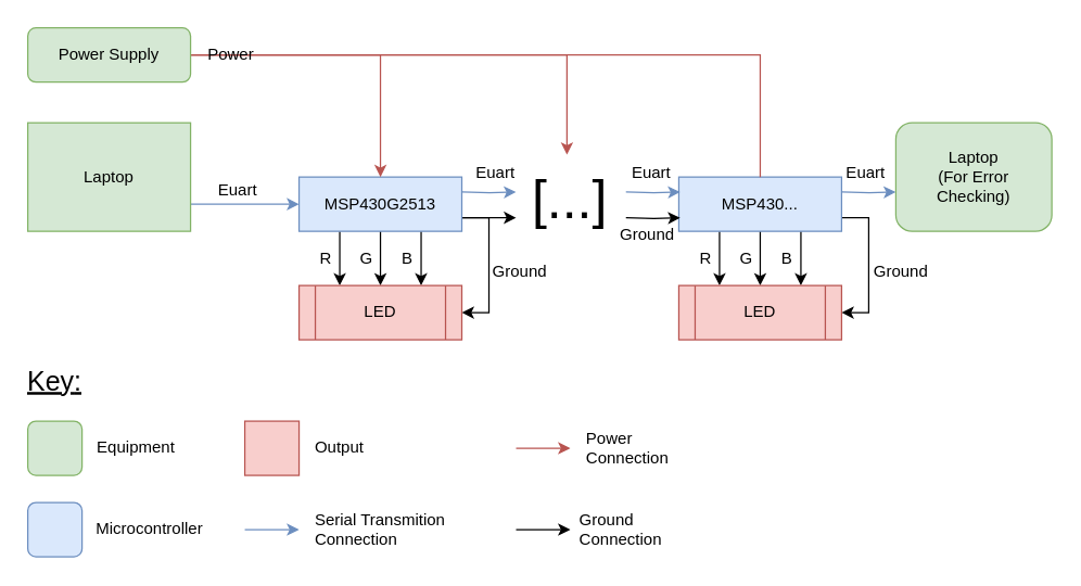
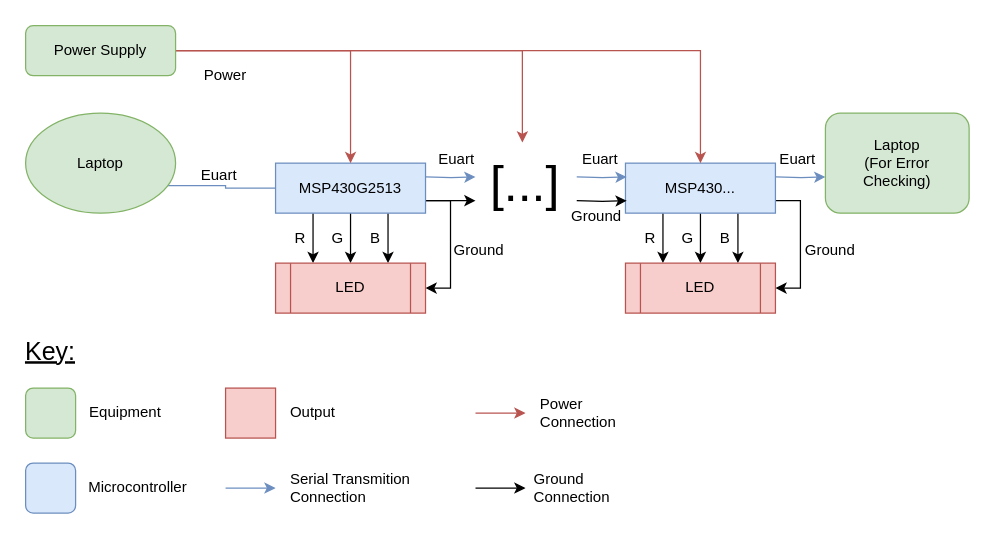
  <mxCell id="0" />
  <mxCell id="1" parent="0" />
  <mxCell id="2" value="Euart" style="text;html=1;strokeColor=none;fillColor=none;align=center;verticalAlign=middle;whiteSpace=wrap;rounded=0;" vertex="1" parent="1"><mxGeometry x="345" y="117" width="40" height="20" as="geometry" /></mxCell>
- <mxCell id="3" style="edgeStyle=orthogonalEdgeStyle;rounded=0;orthogonalLoop=1;jettySize=auto;html=1;exitX=1;exitY=0.75;exitDx=0;exitDy=0;entryX=0;entryY=0.5;entryDx=0;entryDy=0;fillColor=#dae8fc;strokeColor=#6c8ebf;" edge="1" parent="1" source="4" target="11"><mxGeometry relative="1" as="geometry" /></mxCell>
- <mxCell id="4" value="Laptop" style="rounded=0;whiteSpace=wrap;html=1;fillColor=#d5e8d4;strokeColor=#82b366;" vertex="1" parent="1"><mxGeometry x="20" y="90" width="120" height="80" as="geometry" /></mxCell>
+ <mxCell id="3" style="edgeStyle=orthogonalEdgeStyle;rounded=0;orthogonalLoop=1;jettySize=auto;html=1;exitX=1;exitY=0.75;exitDx=0;exitDy=0;entryX=0;entryY=0.5;entryDx=0;entryDy=0;fillColor=#dae8fc;strokeColor=#6c8ebf;endArrow=none;" edge="1" parent="1" source="4" target="11"><mxGeometry relative="1" as="geometry" /></mxCell>
+ <mxCell id="4" value="Laptop" style="ellipse;whiteSpace=wrap;html=1;fillColor=#d5e8d4;strokeColor=#82b366;" vertex="1" parent="1"><mxGeometry x="20" y="90" width="120" height="80" as="geometry" /></mxCell>
  <mxCell id="5" style="edgeStyle=orthogonalEdgeStyle;rounded=0;orthogonalLoop=1;jettySize=auto;html=1;exitX=0.25;exitY=1;exitDx=0;exitDy=0;entryX=0.25;entryY=0;entryDx=0;entryDy=0;" edge="1" parent="1" source="11" target="12"><mxGeometry relative="1" as="geometry" /></mxCell>
  <mxCell id="6" style="edgeStyle=orthogonalEdgeStyle;rounded=0;orthogonalLoop=1;jettySize=auto;html=1;exitX=0.5;exitY=1;exitDx=0;exitDy=0;" edge="1" parent="1" source="11" target="12"><mxGeometry relative="1" as="geometry" /></mxCell>
  <mxCell id="7" style="edgeStyle=orthogonalEdgeStyle;rounded=0;orthogonalLoop=1;jettySize=auto;html=1;exitX=0.75;exitY=1;exitDx=0;exitDy=0;entryX=0.75;entryY=0;entryDx=0;entryDy=0;" edge="1" parent="1" source="11" target="12"><mxGeometry relative="1" as="geometry" /></mxCell>
  <mxCell id="8" style="edgeStyle=orthogonalEdgeStyle;rounded=0;orthogonalLoop=1;jettySize=auto;html=1;exitX=1;exitY=0.5;exitDx=0;exitDy=0;fillColor=#dae8fc;strokeColor=#6c8ebf;" edge="1" parent="1"><mxGeometry relative="1" as="geometry"><mxPoint x="380" y="141" as="targetPoint" /><mxPoint x="340" y="141" as="sourcePoint" /></mxGeometry></mxCell>
  <mxCell id="9" style="edgeStyle=orthogonalEdgeStyle;rounded=0;orthogonalLoop=1;jettySize=auto;html=1;exitX=1;exitY=0.75;exitDx=0;exitDy=0;" edge="1" parent="1" source="11"><mxGeometry relative="1" as="geometry"><mxPoint x="380" y="160" as="targetPoint" /></mxGeometry></mxCell>
  <mxCell id="10" style="edgeStyle=orthogonalEdgeStyle;rounded=0;orthogonalLoop=1;jettySize=auto;html=1;exitX=1;exitY=0.75;exitDx=0;exitDy=0;entryX=1;entryY=0.5;entryDx=0;entryDy=0;" edge="1" parent="1" source="11" target="12"><mxGeometry relative="1" as="geometry" /></mxCell>
  <mxCell id="11" value="MSP430G2513" style="rounded=0;whiteSpace=wrap;html=1;fillColor=#dae8fc;strokeColor=#6c8ebf;" vertex="1" parent="1"><mxGeometry x="220" y="130" width="120" height="40" as="geometry" /></mxCell>
  <mxCell id="12" value="LED" style="shape=process;whiteSpace=wrap;html=1;backgroundOutline=1;fillColor=#f8cecc;strokeColor=#b85450;" vertex="1" parent="1"><mxGeometry x="220" y="210" width="120" height="40" as="geometry" /></mxCell>
  <mxCell id="13" value="R" style="text;html=1;strokeColor=none;fillColor=none;align=center;verticalAlign=middle;whiteSpace=wrap;rounded=0;" vertex="1" parent="1"><mxGeometry x="230" y="180" width="20" height="20" as="geometry" /></mxCell>
  <mxCell id="14" value="G" style="text;html=1;strokeColor=none;fillColor=none;align=center;verticalAlign=middle;whiteSpace=wrap;rounded=0;" vertex="1" parent="1"><mxGeometry x="260" y="180" width="20" height="20" as="geometry" /></mxCell>
  <mxCell id="15" value="B" style="text;html=1;strokeColor=none;fillColor=none;align=center;verticalAlign=middle;whiteSpace=wrap;rounded=0;fontStyle=0" vertex="1" parent="1"><mxGeometry x="290" y="180" width="20" height="20" as="geometry" /></mxCell>
  <mxCell id="16" value="Euart" style="text;html=1;strokeColor=none;fillColor=none;align=center;verticalAlign=middle;whiteSpace=wrap;rounded=0;" vertex="1" parent="1"><mxGeometry x="150" y="130" width="50" height="20" as="geometry" /></mxCell>
  <mxCell id="17" value="&lt;font style=&quot;font-size: 40px&quot;&gt;[...]&lt;/font&gt;" style="text;html=1;resizable=0;points=[];autosize=1;align=left;verticalAlign=top;spacingTop=-4;" vertex="1" parent="1"><mxGeometry x="390" y="120" width="70" height="30" as="geometry" /></mxCell>
  <mxCell id="18" value="Ground" style="text;html=1;strokeColor=none;fillColor=none;align=center;verticalAlign=middle;whiteSpace=wrap;rounded=0;" vertex="1" parent="1"><mxGeometry x="363" y="190" width="40" height="20" as="geometry" /></mxCell>
  <mxCell id="19" style="edgeStyle=orthogonalEdgeStyle;rounded=0;orthogonalLoop=1;jettySize=auto;html=1;exitX=0.25;exitY=1;exitDx=0;exitDy=0;entryX=0.25;entryY=0;entryDx=0;entryDy=0;" edge="1" parent="1" source="24" target="25"><mxGeometry relative="1" as="geometry" /></mxCell>
  <mxCell id="20" style="edgeStyle=orthogonalEdgeStyle;rounded=0;orthogonalLoop=1;jettySize=auto;html=1;exitX=0.5;exitY=1;exitDx=0;exitDy=0;" edge="1" parent="1" source="24" target="25"><mxGeometry relative="1" as="geometry" /></mxCell>
  <mxCell id="21" style="edgeStyle=orthogonalEdgeStyle;rounded=0;orthogonalLoop=1;jettySize=auto;html=1;exitX=0.75;exitY=1;exitDx=0;exitDy=0;entryX=0.75;entryY=0;entryDx=0;entryDy=0;" edge="1" parent="1" source="24" target="25"><mxGeometry relative="1" as="geometry" /></mxCell>
  <mxCell id="22" style="edgeStyle=orthogonalEdgeStyle;rounded=0;orthogonalLoop=1;jettySize=auto;html=1;exitX=1;exitY=0.5;exitDx=0;exitDy=0;fillColor=#dae8fc;strokeColor=#6c8ebf;" edge="1" parent="1"><mxGeometry relative="1" as="geometry"><mxPoint x="660" y="141" as="targetPoint" /><mxPoint x="620" y="141" as="sourcePoint" /></mxGeometry></mxCell>
  <mxCell id="23" style="edgeStyle=orthogonalEdgeStyle;rounded=0;orthogonalLoop=1;jettySize=auto;html=1;exitX=1;exitY=0.75;exitDx=0;exitDy=0;entryX=1;entryY=0.5;entryDx=0;entryDy=0;" edge="1" parent="1" source="24" target="25"><mxGeometry relative="1" as="geometry" /></mxCell>
  <mxCell id="24" value="MSP430..." style="rounded=0;whiteSpace=wrap;html=1;fillColor=#dae8fc;strokeColor=#6c8ebf;" vertex="1" parent="1"><mxGeometry x="500" y="130" width="120" height="40" as="geometry" /></mxCell>
  <mxCell id="25" value="LED" style="shape=process;whiteSpace=wrap;html=1;backgroundOutline=1;fillColor=#f8cecc;strokeColor=#b85450;" vertex="1" parent="1"><mxGeometry x="500" y="210" width="120" height="40" as="geometry" /></mxCell>
  <mxCell id="26" value="R" style="text;html=1;strokeColor=none;fillColor=none;align=center;verticalAlign=middle;whiteSpace=wrap;rounded=0;" vertex="1" parent="1"><mxGeometry x="510" y="180" width="20" height="20" as="geometry" /></mxCell>
  <mxCell id="27" value="G" style="text;html=1;strokeColor=none;fillColor=none;align=center;verticalAlign=middle;whiteSpace=wrap;rounded=0;" vertex="1" parent="1"><mxGeometry x="540" y="180" width="20" height="20" as="geometry" /></mxCell>
  <mxCell id="28" value="B" style="text;html=1;strokeColor=none;fillColor=none;align=center;verticalAlign=middle;whiteSpace=wrap;rounded=0;fontStyle=0" vertex="1" parent="1"><mxGeometry x="570" y="180" width="20" height="20" as="geometry" /></mxCell>
  <mxCell id="29" value="Euart" style="text;html=1;strokeColor=none;fillColor=none;align=center;verticalAlign=middle;whiteSpace=wrap;rounded=0;" vertex="1" parent="1"><mxGeometry x="618" y="117" width="40" height="20" as="geometry" /></mxCell>
  <mxCell id="30" style="edgeStyle=orthogonalEdgeStyle;rounded=0;orthogonalLoop=1;jettySize=auto;html=1;exitX=1;exitY=0.5;exitDx=0;exitDy=0;fillColor=#dae8fc;strokeColor=#6c8ebf;" edge="1" parent="1"><mxGeometry relative="1" as="geometry"><mxPoint x="501" y="141" as="targetPoint" /><mxPoint x="461" y="141" as="sourcePoint" /></mxGeometry></mxCell>
  <mxCell id="31" style="edgeStyle=orthogonalEdgeStyle;rounded=0;orthogonalLoop=1;jettySize=auto;html=1;exitX=1;exitY=0.75;exitDx=0;exitDy=0;" edge="1" parent="1"><mxGeometry relative="1" as="geometry"><mxPoint x="501" y="160" as="targetPoint" /><mxPoint x="461" y="160" as="sourcePoint" /></mxGeometry></mxCell>
  <mxCell id="32" value="Euart" style="text;html=1;strokeColor=none;fillColor=none;align=center;verticalAlign=middle;whiteSpace=wrap;rounded=0;" vertex="1" parent="1"><mxGeometry x="460" y="117" width="40" height="20" as="geometry" /></mxCell>
  <mxCell id="33" value="Ground" style="text;html=1;strokeColor=none;fillColor=none;align=center;verticalAlign=middle;whiteSpace=wrap;rounded=0;" vertex="1" parent="1"><mxGeometry x="457" y="163" width="40" height="20" as="geometry" /></mxCell>
  <mxCell id="34" value="Laptop&lt;br&gt;(For Error &lt;br&gt;Checking)" style="rounded=1;whiteSpace=wrap;html=1;fillColor=#d5e8d4;strokeColor=#82b366;" vertex="1" parent="1"><mxGeometry x="660" y="90" width="115" height="80" as="geometry" /></mxCell>
  <mxCell id="35" style="edgeStyle=orthogonalEdgeStyle;rounded=0;orthogonalLoop=1;jettySize=auto;html=1;exitX=1;exitY=0.5;exitDx=0;exitDy=0;entryX=0.5;entryY=0;entryDx=0;entryDy=0;fillColor=#f8cecc;strokeColor=#b85450;" edge="1" parent="1" source="38" target="11"><mxGeometry relative="1" as="geometry" /></mxCell>
  <mxCell id="36" style="edgeStyle=orthogonalEdgeStyle;rounded=0;orthogonalLoop=1;jettySize=auto;html=1;exitX=1;exitY=0.5;exitDx=0;exitDy=0;entryX=0.393;entryY=-0.217;entryDx=0;entryDy=0;entryPerimeter=0;fillColor=#f8cecc;strokeColor=#b85450;" edge="1" parent="1" source="38" target="17"><mxGeometry relative="1" as="geometry" /></mxCell>
- <mxCell id="37" style="edgeStyle=orthogonalEdgeStyle;rounded=0;orthogonalLoop=1;jettySize=auto;html=1;exitX=1;exitY=0.5;exitDx=0;exitDy=0;entryX=0.5;entryY=0;entryDx=0;entryDy=0;fillColor=#f8cecc;strokeColor=#b85450;endArrow=none;" edge="1" parent="1" source="38" target="24"><mxGeometry relative="1" as="geometry" /></mxCell>
+ <mxCell id="37" style="edgeStyle=orthogonalEdgeStyle;rounded=0;orthogonalLoop=1;jettySize=auto;html=1;exitX=1;exitY=0.5;exitDx=0;exitDy=0;entryX=0.5;entryY=0;entryDx=0;entryDy=0;fillColor=#f8cecc;strokeColor=#b85450;" edge="1" parent="1" source="38" target="24"><mxGeometry relative="1" as="geometry" /></mxCell>
  <mxCell id="38" value="Power Supply" style="rounded=1;whiteSpace=wrap;html=1;fillColor=#d5e8d4;strokeColor=#82b366;" vertex="1" parent="1"><mxGeometry x="20" y="20" width="120" height="40" as="geometry" /></mxCell>
  <mxCell id="39" value="Ground" style="text;html=1;strokeColor=none;fillColor=none;align=center;verticalAlign=middle;whiteSpace=wrap;rounded=0;" vertex="1" parent="1"><mxGeometry x="644" y="190" width="40" height="20" as="geometry" /></mxCell>
- <mxCell id="40" value="Power" style="text;html=1;strokeColor=none;fillColor=none;align=center;verticalAlign=middle;whiteSpace=wrap;rounded=0;" vertex="1" parent="1"><mxGeometry x="150" y="30" width="40" height="20" as="geometry" /></mxCell>
+ <mxCell id="40" value="Power" style="text;html=1;strokeColor=none;fillColor=none;align=center;verticalAlign=middle;whiteSpace=wrap;rounded=0;" vertex="1" parent="1"><mxGeometry x="160" y="50" width="40" height="20" as="geometry" /></mxCell>
  <mxCell id="41" value="&lt;u style=&quot;font-size: 20px&quot;&gt;&lt;font style=&quot;font-size: 20px&quot;&gt;Key&lt;/font&gt;&lt;span&gt;:&lt;/span&gt;&lt;/u&gt;" style="text;html=1;strokeColor=none;fillColor=none;align=center;verticalAlign=middle;whiteSpace=wrap;rounded=0;" vertex="1" parent="1"><mxGeometry x="20" y="270" width="40" height="20" as="geometry" /></mxCell>
  <mxCell id="42" value="" style="rounded=1;whiteSpace=wrap;html=1;fillColor=#d5e8d4;strokeColor=#82b366;" vertex="1" parent="1"><mxGeometry x="20" y="310" width="40" height="40" as="geometry" /></mxCell>
  <mxCell id="43" value="" style="rounded=1;whiteSpace=wrap;html=1;fillColor=#dae8fc;strokeColor=#6c8ebf;" vertex="1" parent="1"><mxGeometry x="20" y="370" width="40" height="40" as="geometry" /></mxCell>
  <mxCell id="44" value="" style="rounded=0;whiteSpace=wrap;html=1;fillColor=#f8cecc;strokeColor=#b85450;" vertex="1" parent="1"><mxGeometry x="180" y="310" width="40" height="40" as="geometry" /></mxCell>
  <mxCell id="45" value="Equipment" style="text;html=1;strokeColor=none;fillColor=none;align=center;verticalAlign=middle;whiteSpace=wrap;rounded=0;" vertex="1" parent="1"><mxGeometry x="70" y="320" width="60" height="20" as="geometry" /></mxCell>
  <mxCell id="46" value="Microcontroller" style="text;html=1;strokeColor=none;fillColor=none;align=center;verticalAlign=middle;whiteSpace=wrap;rounded=0;" vertex="1" parent="1"><mxGeometry x="70" y="380" width="80" height="20" as="geometry" /></mxCell>
  <mxCell id="47" value="Output" style="text;html=1;strokeColor=none;fillColor=none;align=left;verticalAlign=middle;whiteSpace=wrap;rounded=0;" vertex="1" parent="1"><mxGeometry x="230" y="320" width="50" height="20" as="geometry" /></mxCell>
  <mxCell id="48" value="" style="endArrow=classic;html=1;fillColor=#dae8fc;strokeColor=#6c8ebf;" edge="1" parent="1"><mxGeometry width="50" height="50" relative="1" as="geometry"><mxPoint x="180" y="390" as="sourcePoint" /><mxPoint x="220" y="390" as="targetPoint" /></mxGeometry></mxCell>
  <mxCell id="49" value="Serial Transmition Connection" style="text;html=1;strokeColor=none;fillColor=none;align=left;verticalAlign=middle;whiteSpace=wrap;rounded=0;" vertex="1" parent="1"><mxGeometry x="230" y="380" width="100" height="20" as="geometry" /></mxCell>
  <mxCell id="50" value="" style="endArrow=classic;html=1;fillColor=#f8cecc;strokeColor=#b85450;" edge="1" parent="1"><mxGeometry width="50" height="50" relative="1" as="geometry"><mxPoint x="380" y="330" as="sourcePoint" /><mxPoint x="420" y="330" as="targetPoint" /></mxGeometry></mxCell>
  <mxCell id="51" value="" style="endArrow=classic;html=1;" edge="1" parent="1"><mxGeometry width="50" height="50" relative="1" as="geometry"><mxPoint x="380" y="390" as="sourcePoint" /><mxPoint x="420" y="390" as="targetPoint" /></mxGeometry></mxCell>
  <mxCell id="52" value="Power Connection" style="text;html=1;strokeColor=none;fillColor=none;align=left;verticalAlign=middle;whiteSpace=wrap;rounded=0;" vertex="1" parent="1"><mxGeometry x="430" y="320" width="40" height="20" as="geometry" /></mxCell>
  <mxCell id="53" value="Ground Connection" style="text;html=1;strokeColor=none;fillColor=none;align=left;verticalAlign=middle;whiteSpace=wrap;rounded=0;" vertex="1" parent="1"><mxGeometry x="425" y="380" width="40" height="20" as="geometry" /></mxCell>
